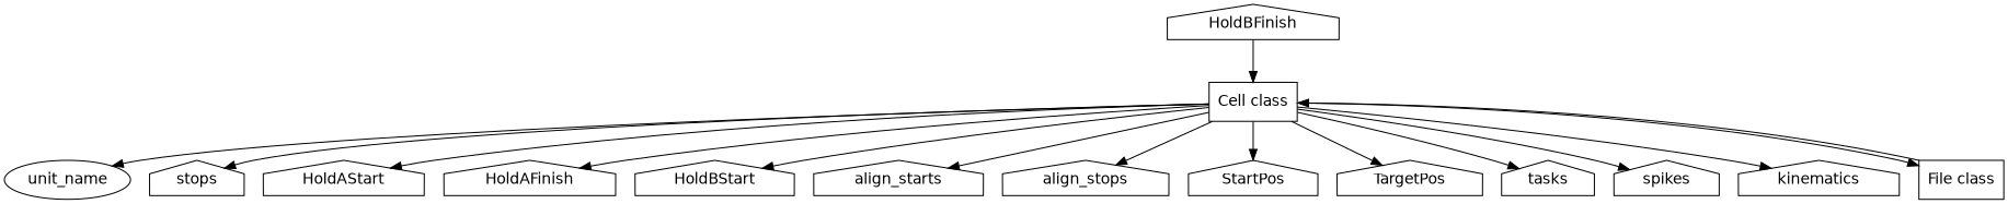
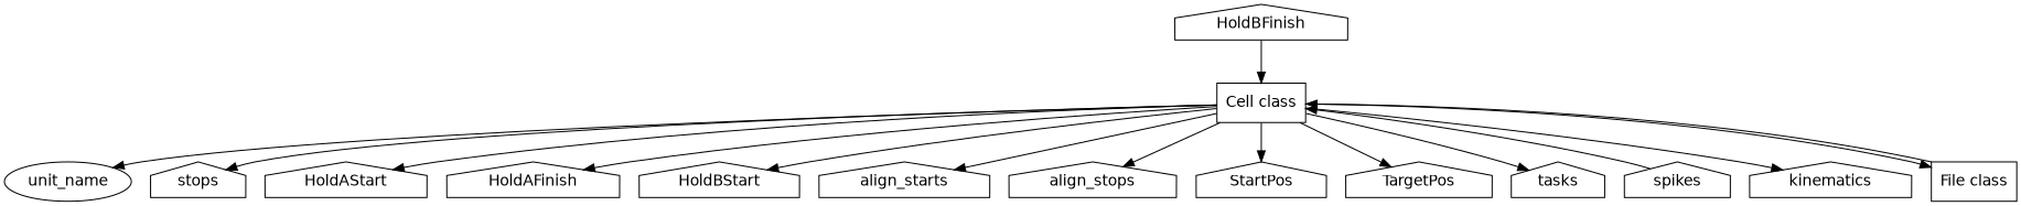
  digraph {
    fontname="DejaVu Sans"
    node [fontname="DejaVu Sans" shape=house]
    edge [fontname="DejaVu Sans"]
    n1 [label="Cell class" shape=rectangle]
    unit_name [shape=oval]
    n3 [label=stops]
    HoldAStart
    HoldAFinish
    HoldBStart
    align_starts
    align_stops
    StartPos
    TargetPos
    tasks
    spikes
    kinematics
    n14 [label="File class" shape=box]
    HoldBFinish
    n1 -> unit_name
    n1 -> n3
    n1 -> HoldAStart
    n1 -> HoldAFinish
    n1 -> HoldBStart
    n1 -> align_starts
    n1 -> align_stops
    n1 -> StartPos
    n1 -> TargetPos
    n1 -> tasks
-   n1 -> spikes
+   spikes -> n1
    n1 -> kinematics
    n1 -> n14
    n14 -> n1
    HoldBFinish -> n1
  }
